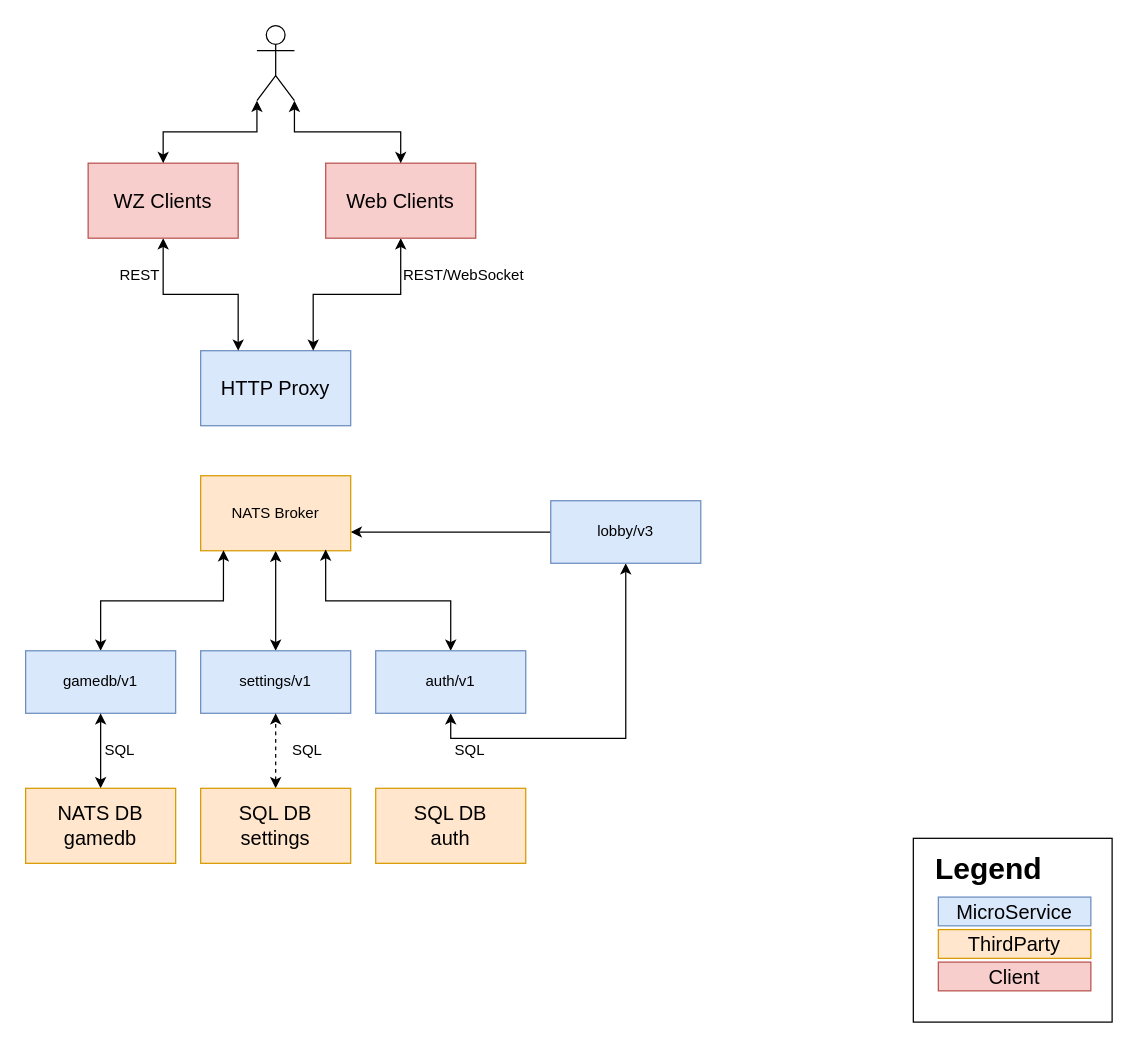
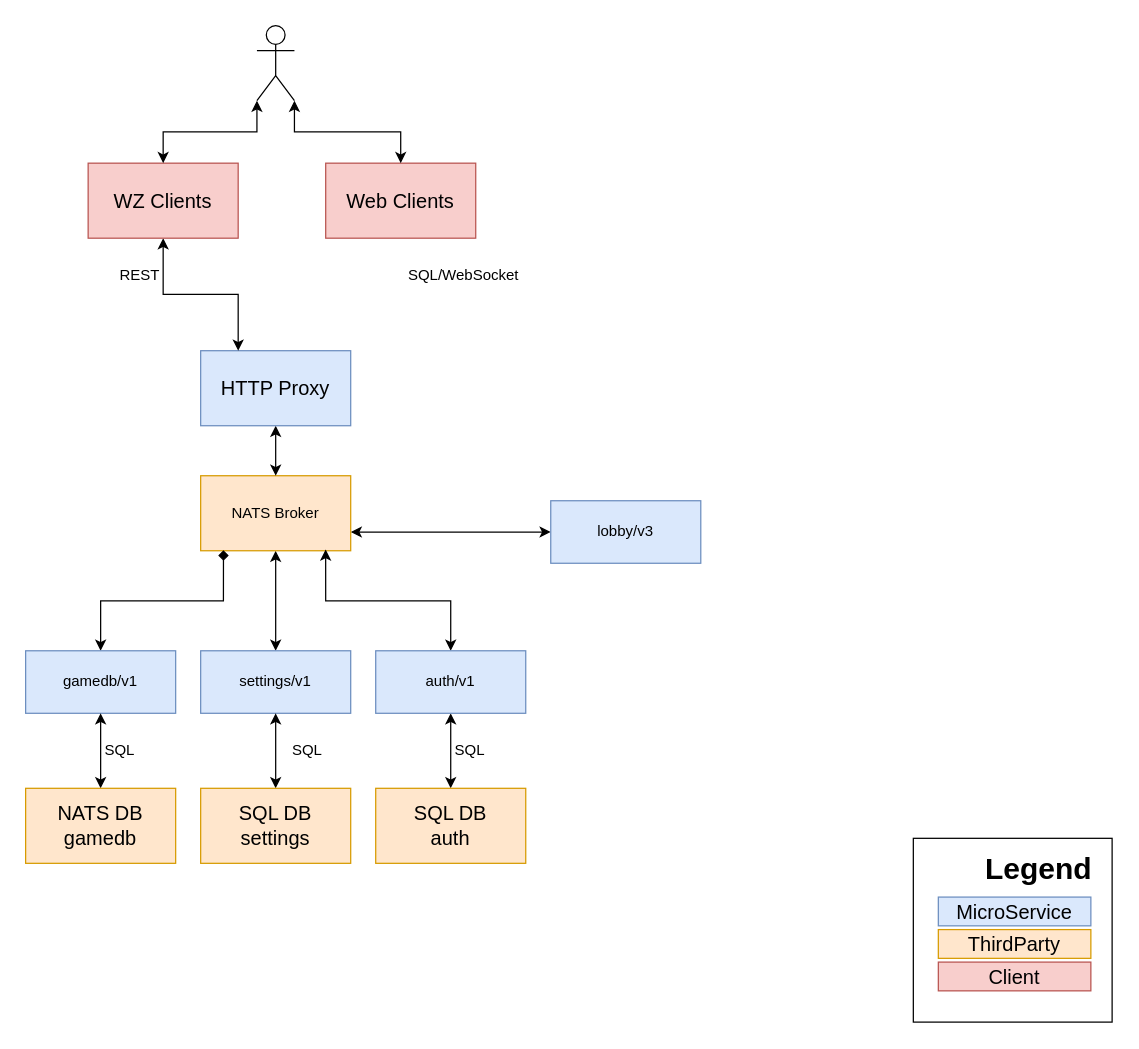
  <mxCell id="0" />
  <mxCell id="1" parent="0" />
  <mxCell id="2" value="" style="whiteSpace=wrap;html=1;fontSize=16;" parent="1" vertex="1"><mxGeometry x="730" y="670" width="159" height="147" as="geometry" /></mxCell>
- <mxCell id="3" style="edgeStyle=orthogonalEdgeStyle;rounded=0;orthogonalLoop=1;jettySize=auto;html=1;exitX=1;exitY=0.75;exitDx=0;exitDy=0;startArrow=classic;startFill=1;endArrow=none;" parent="1" source="5" target="31" edge="1"><mxGeometry relative="1" as="geometry" /></mxCell>
+ <mxCell id="3" style="edgeStyle=orthogonalEdgeStyle;rounded=0;orthogonalLoop=1;jettySize=auto;html=1;exitX=1;exitY=0.75;exitDx=0;exitDy=0;startArrow=classic;startFill=1;" parent="1" source="5" target="31" edge="1"><mxGeometry relative="1" as="geometry" /></mxCell>
  <mxCell id="4" style="edgeStyle=orthogonalEdgeStyle;rounded=0;orthogonalLoop=1;jettySize=auto;html=1;exitX=0.5;exitY=1;exitDx=0;exitDy=0;entryX=0.5;entryY=0;entryDx=0;entryDy=0;startArrow=classic;startFill=1;" parent="1" source="5" target="32" edge="1"><mxGeometry relative="1" as="geometry" /></mxCell>
  <mxCell id="5" value="NATS Broker" style="rounded=0;whiteSpace=wrap;html=1;fillColor=#ffe6cc;strokeColor=#d79b00;" parent="1" vertex="1"><mxGeometry x="160" y="380" width="120" height="60" as="geometry" /></mxCell>
- <mxCell id="6" style="edgeStyle=orthogonalEdgeStyle;rounded=0;orthogonalLoop=1;jettySize=auto;html=1;exitX=0.5;exitY=0;exitDx=0;exitDy=0;entryX=0.152;entryY=0.993;entryDx=0;entryDy=0;startArrow=classic;startFill=1;endArrow=classic;endFill=1;entryPerimeter=0;" parent="1" source="7" target="5" edge="1"><mxGeometry relative="1" as="geometry" /></mxCell>
+ <mxCell id="6" style="edgeStyle=orthogonalEdgeStyle;rounded=0;orthogonalLoop=1;jettySize=auto;html=1;exitX=0.5;exitY=0;exitDx=0;exitDy=0;entryX=0.152;entryY=0.993;entryDx=0;entryDy=0;startArrow=classic;startFill=1;endArrow=diamond;endFill=1;entryPerimeter=0;" parent="1" source="7" target="5" edge="1"><mxGeometry relative="1" as="geometry" /></mxCell>
  <mxCell id="7" value="gamedb/v1" style="rounded=0;whiteSpace=wrap;html=1;fillColor=#dae8fc;strokeColor=#6c8ebf;" parent="1" vertex="1"><mxGeometry x="20" y="520" width="120" height="50" as="geometry" /></mxCell>
- <mxCell id="8" value="&lt;b style=&quot;font-size: 24px;&quot;&gt;Legend&lt;/b&gt;" style="text;html=1;align=center;verticalAlign=middle;resizable=0;points=[];autosize=1;strokeColor=none;fillColor=none;fontSize=24;" parent="1" vertex="1"><mxGeometry x="740" y="680" width="100" height="30" as="geometry" /></mxCell>
+ <mxCell id="8" value="&lt;b style=&quot;font-size: 24px;&quot;&gt;Legend&lt;/b&gt;" style="text;html=1;align=center;verticalAlign=middle;resizable=0;points=[];autosize=1;strokeColor=none;fillColor=none;fontSize=24;" parent="1" vertex="1"><mxGeometry x="780" y="680" width="100" height="30" as="geometry" /></mxCell>
  <mxCell id="9" value="MicroService" style="rounded=0;whiteSpace=wrap;html=1;fontSize=16;fillColor=#dae8fc;strokeColor=#6c8ebf;" parent="1" vertex="1"><mxGeometry x="750" y="717" width="122" height="23" as="geometry" /></mxCell>
  <mxCell id="10" value="ThirdParty" style="whiteSpace=wrap;html=1;fontSize=16;fillColor=#ffe6cc;strokeColor=#d79b00;" parent="1" vertex="1"><mxGeometry x="750" y="743" width="122" height="23" as="geometry" /></mxCell>
  <mxCell id="11" value="Client" style="rounded=0;whiteSpace=wrap;html=1;fontSize=16;fillColor=#f8cecc;strokeColor=#b85450;" parent="1" vertex="1"><mxGeometry x="750" y="769" width="122" height="23" as="geometry" /></mxCell>
  <mxCell id="12" style="edgeStyle=orthogonalEdgeStyle;rounded=0;orthogonalLoop=1;jettySize=auto;html=1;exitX=0.5;exitY=0;exitDx=0;exitDy=0;entryX=0.833;entryY=0.983;entryDx=0;entryDy=0;fontSize=16;startArrow=classic;startFill=1;endArrow=classic;endFill=1;entryPerimeter=0;" parent="1" source="14" target="5" edge="1"><mxGeometry relative="1" as="geometry" /></mxCell>
- <mxCell id="13" style="edgeStyle=orthogonalEdgeStyle;rounded=0;orthogonalLoop=1;jettySize=auto;html=1;exitX=0.5;exitY=1;exitDx=0;exitDy=0;fontSize=16;startArrow=classic;startFill=1;endArrow=classic;endFill=1;" parent="1" source="14" target="31" edge="1"><mxGeometry relative="1" as="geometry" /></mxCell>
+ <mxCell id="13" style="edgeStyle=orthogonalEdgeStyle;rounded=0;orthogonalLoop=1;jettySize=auto;html=1;exitX=0.5;exitY=1;exitDx=0;exitDy=0;entryX=0.5;entryY=0;entryDx=0;entryDy=0;fontSize=16;startArrow=classic;startFill=1;endArrow=classic;endFill=1;" parent="1" source="14" target="23" edge="1"><mxGeometry relative="1" as="geometry" /></mxCell>
  <mxCell id="14" value="auth/v1" style="rounded=0;whiteSpace=wrap;html=1;fillColor=#dae8fc;strokeColor=#6c8ebf;" parent="1" vertex="1"><mxGeometry x="300" y="520" width="120" height="50" as="geometry" /></mxCell>
+ <mxCell id="15" style="edgeStyle=orthogonalEdgeStyle;rounded=0;orthogonalLoop=1;jettySize=auto;html=1;exitX=0.5;exitY=1;exitDx=0;exitDy=0;fontSize=16;startArrow=classic;startFill=1;endArrow=classic;endFill=1;" parent="1" source="16" target="5" edge="1"><mxGeometry relative="1" as="geometry" /></mxCell>
  <mxCell id="16" value="HTTP Proxy" style="rounded=0;whiteSpace=wrap;html=1;fontSize=16;fillColor=#dae8fc;strokeColor=#6c8ebf;" parent="1" vertex="1"><mxGeometry x="160" y="280" width="120" height="60" as="geometry" /></mxCell>
  <mxCell id="17" style="edgeStyle=orthogonalEdgeStyle;rounded=0;orthogonalLoop=1;jettySize=auto;html=1;exitX=0.5;exitY=1;exitDx=0;exitDy=0;entryX=0.25;entryY=0;entryDx=0;entryDy=0;fontSize=16;startArrow=classic;startFill=1;endArrow=classic;endFill=1;" parent="1" source="18" target="16" edge="1"><mxGeometry relative="1" as="geometry" /></mxCell>
  <mxCell id="18" value="WZ Clients" style="rounded=0;whiteSpace=wrap;html=1;fontSize=16;fillColor=#f8cecc;strokeColor=#b85450;" parent="1" vertex="1"><mxGeometry x="70" y="130" width="120" height="60" as="geometry" /></mxCell>
- <mxCell id="19" style="edgeStyle=orthogonalEdgeStyle;rounded=0;orthogonalLoop=1;jettySize=auto;html=1;exitX=0.5;exitY=1;exitDx=0;exitDy=0;entryX=0.75;entryY=0;entryDx=0;entryDy=0;fontSize=16;startArrow=classic;startFill=1;endArrow=classic;endFill=1;" parent="1" source="20" target="16" edge="1"><mxGeometry relative="1" as="geometry" /></mxCell>
  <mxCell id="20" value="Web Clients" style="rounded=0;whiteSpace=wrap;html=1;fontSize=16;fillColor=#f8cecc;strokeColor=#b85450;" parent="1" vertex="1"><mxGeometry x="260" y="130" width="120" height="60" as="geometry" /></mxCell>
  <mxCell id="21" style="edgeStyle=orthogonalEdgeStyle;rounded=0;orthogonalLoop=1;jettySize=auto;html=1;exitX=0.5;exitY=0;exitDx=0;exitDy=0;entryX=0.5;entryY=1;entryDx=0;entryDy=0;fontSize=16;startArrow=classic;startFill=1;endArrow=classic;endFill=1;" parent="1" source="22" target="7" edge="1"><mxGeometry relative="1" as="geometry" /></mxCell>
  <mxCell id="22" value="NATS DB&lt;br&gt;gamedb" style="rounded=0;whiteSpace=wrap;html=1;fontSize=16;fillColor=#ffe6cc;strokeColor=#d79b00;" parent="1" vertex="1"><mxGeometry x="20" y="630" width="120" height="60" as="geometry" /></mxCell>
  <mxCell id="23" value="SQL DB&lt;br&gt;auth" style="rounded=0;whiteSpace=wrap;html=1;fontSize=16;fillColor=#ffe6cc;strokeColor=#d79b00;" parent="1" vertex="1"><mxGeometry x="300" y="630" width="120" height="60" as="geometry" /></mxCell>
  <mxCell id="24" style="edgeStyle=orthogonalEdgeStyle;rounded=0;orthogonalLoop=1;jettySize=auto;html=1;exitX=0;exitY=1;exitDx=0;exitDy=0;exitPerimeter=0;fontSize=16;startArrow=classic;startFill=1;endArrow=classic;endFill=1;" parent="1" source="26" target="18" edge="1"><mxGeometry relative="1" as="geometry" /></mxCell>
  <mxCell id="25" style="edgeStyle=orthogonalEdgeStyle;rounded=0;orthogonalLoop=1;jettySize=auto;html=1;exitX=1;exitY=1;exitDx=0;exitDy=0;exitPerimeter=0;fontSize=16;startArrow=classic;startFill=1;endArrow=classic;endFill=1;" parent="1" source="26" target="20" edge="1"><mxGeometry relative="1" as="geometry" /></mxCell>
  <mxCell id="26" value="" style="shape=umlActor;verticalLabelPosition=bottom;verticalAlign=top;html=1;outlineConnect=0;fontSize=16;" parent="1" vertex="1"><mxGeometry x="205" y="20" width="30" height="60" as="geometry" /></mxCell>
- <mxCell id="27" value="REST/WebSocket" style="text;html=1;align=center;verticalAlign=middle;resizable=0;points=[];autosize=1;strokeColor=none;fillColor=none;" parent="1" vertex="1"><mxGeometry x="315" y="210" width="110" height="20" as="geometry" /></mxCell>
+ <mxCell id="27" value="SQL/WebSocket" style="text;html=1;align=center;verticalAlign=middle;resizable=0;points=[];autosize=1;strokeColor=none;fillColor=none;" parent="1" vertex="1"><mxGeometry x="315" y="210" width="110" height="20" as="geometry" /></mxCell>
  <mxCell id="28" value="REST" style="text;html=1;align=center;verticalAlign=middle;resizable=0;points=[];autosize=1;strokeColor=none;fillColor=none;" parent="1" vertex="1"><mxGeometry x="86" y="210" width="50" height="20" as="geometry" /></mxCell>
  <mxCell id="29" value="SQL" style="text;html=1;align=center;verticalAlign=middle;resizable=0;points=[];autosize=1;strokeColor=none;fillColor=none;" parent="1" vertex="1"><mxGeometry x="75" y="590" width="40" height="20" as="geometry" /></mxCell>
  <mxCell id="30" value="SQL" style="text;html=1;align=center;verticalAlign=middle;resizable=0;points=[];autosize=1;strokeColor=none;fillColor=none;" parent="1" vertex="1"><mxGeometry x="355" y="590" width="40" height="20" as="geometry" /></mxCell>
  <mxCell id="31" value="lobby/v3" style="whiteSpace=wrap;html=1;fillColor=#dae8fc;strokeColor=#6c8ebf;" parent="1" vertex="1"><mxGeometry x="440" y="400" width="120" height="50" as="geometry" /></mxCell>
  <mxCell id="32" value="settings/v1" style="whiteSpace=wrap;html=1;fillColor=#dae8fc;strokeColor=#6c8ebf;" parent="1" vertex="1"><mxGeometry x="160" y="520" width="120" height="50" as="geometry" /></mxCell>
- <mxCell id="33" style="edgeStyle=orthogonalEdgeStyle;rounded=0;orthogonalLoop=1;jettySize=auto;html=1;exitX=0.5;exitY=0;exitDx=0;exitDy=0;entryX=0.5;entryY=1;entryDx=0;entryDy=0;startArrow=classic;startFill=1;dashed=1;" parent="1" source="34" target="32" edge="1"><mxGeometry relative="1" as="geometry" /></mxCell>
+ <mxCell id="33" style="edgeStyle=orthogonalEdgeStyle;rounded=0;orthogonalLoop=1;jettySize=auto;html=1;exitX=0.5;exitY=0;exitDx=0;exitDy=0;entryX=0.5;entryY=1;entryDx=0;entryDy=0;startArrow=classic;startFill=1;" parent="1" source="34" target="32" edge="1"><mxGeometry relative="1" as="geometry" /></mxCell>
  <mxCell id="34" value="SQL DB&lt;br&gt;settings" style="rounded=0;whiteSpace=wrap;html=1;fontSize=16;fillColor=#ffe6cc;strokeColor=#d79b00;" parent="1" vertex="1"><mxGeometry x="160" y="630" width="120" height="60" as="geometry" /></mxCell>
  <mxCell id="35" value="SQL" style="text;html=1;align=center;verticalAlign=middle;resizable=0;points=[];autosize=1;strokeColor=none;fillColor=none;" parent="1" vertex="1"><mxGeometry x="225" y="590" width="40" height="20" as="geometry" /></mxCell>
